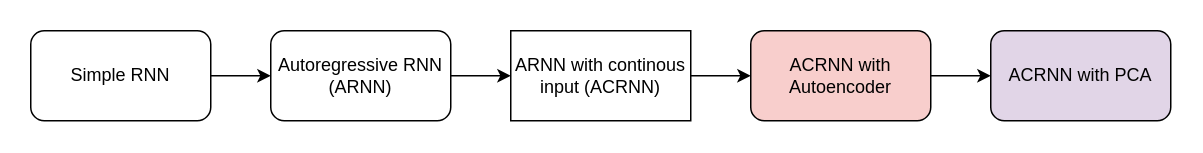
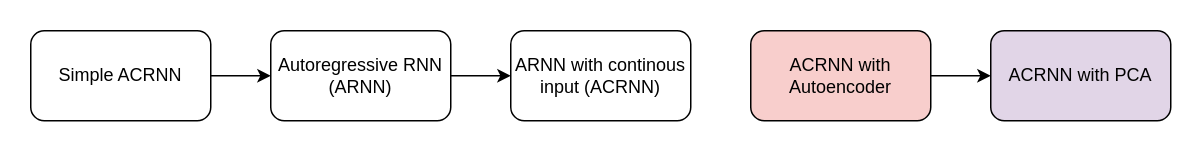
  <mxCell id="0" />
  <mxCell id="1" parent="0" />
- <mxCell id="2" value="Simple RNN" style="rounded=1;whiteSpace=wrap;html=1;" vertex="1" parent="1"><mxGeometry x="20" y="20" width="120" height="60" as="geometry" /></mxCell>
+ <mxCell id="2" value="Simple ACRNN" style="rounded=1;whiteSpace=wrap;html=1;" vertex="1" parent="1"><mxGeometry x="20" y="20" width="120" height="60" as="geometry" /></mxCell>
  <mxCell id="3" value="" style="endArrow=classic;html=1;rounded=0;" edge="1" parent="1" source="2"><mxGeometry width="50" height="50" relative="1" as="geometry"><mxPoint x="140" y="210" as="sourcePoint" /><mxPoint x="180" y="50" as="targetPoint" /></mxGeometry></mxCell>
  <mxCell id="4" value="Autoregressive RNN (ARNN)" style="rounded=1;whiteSpace=wrap;html=1;" vertex="1" parent="1"><mxGeometry x="180" y="20" width="120" height="60" as="geometry" /></mxCell>
- <mxCell id="5" value="ARNN with continous input (ACRNN)" style="whiteSpace=wrap;html=1;rounded=0;" vertex="1" parent="1"><mxGeometry x="340" y="20" width="120" height="60" as="geometry" /></mxCell>
+ <mxCell id="5" value="ARNN with continous input (ACRNN)" style="rounded=1;whiteSpace=wrap;html=1;" vertex="1" parent="1"><mxGeometry x="340" y="20" width="120" height="60" as="geometry" /></mxCell>
  <mxCell id="6" value="" style="endArrow=classic;html=1;rounded=0;entryX=0;entryY=0.5;entryDx=0;entryDy=0;exitX=1;exitY=0.5;exitDx=0;exitDy=0;" edge="1" parent="1" source="4" target="5"><mxGeometry width="50" height="50" relative="1" as="geometry"><mxPoint x="230" y="210" as="sourcePoint" /><mxPoint x="280" y="160" as="targetPoint" /></mxGeometry></mxCell>
  <mxCell id="7" value="ACRNN with Autoencoder" style="rounded=1;whiteSpace=wrap;html=1;fillColor=#f8cecc;" vertex="1" parent="1"><mxGeometry x="500" y="20" width="120" height="60" as="geometry" /></mxCell>
- <mxCell id="8" value="" style="endArrow=classic;html=1;rounded=0;exitX=1;exitY=0.5;exitDx=0;exitDy=0;entryX=0;entryY=0.5;entryDx=0;entryDy=0;" edge="1" parent="1" source="5" target="7"><mxGeometry width="50" height="50" relative="1" as="geometry"><mxPoint x="460" y="210" as="sourcePoint" /><mxPoint x="510" y="160" as="targetPoint" /></mxGeometry></mxCell>
  <mxCell id="9" value="ACRNN with PCA" style="rounded=1;whiteSpace=wrap;html=1;fillColor=#e1d5e7;" vertex="1" parent="1"><mxGeometry x="660" y="20" width="120" height="60" as="geometry" /></mxCell>
  <mxCell id="10" value="" style="endArrow=classic;html=1;rounded=0;entryX=0;entryY=0.5;entryDx=0;entryDy=0;exitX=1;exitY=0.5;exitDx=0;exitDy=0;" edge="1" parent="1" source="7" target="9"><mxGeometry width="50" height="50" relative="1" as="geometry"><mxPoint x="520" y="180" as="sourcePoint" /><mxPoint x="570" y="130" as="targetPoint" /></mxGeometry></mxCell>
